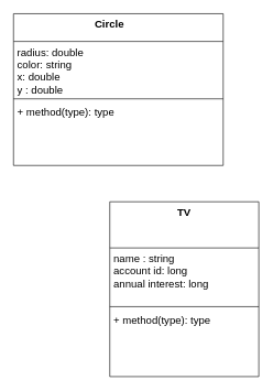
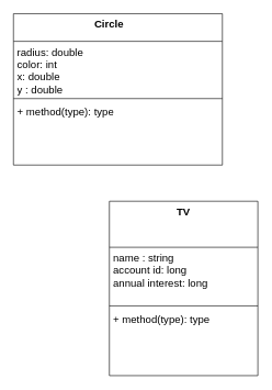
  <mxCell id="0" />
  <mxCell id="1" parent="0" />
  <mxCell id="2" value="Circle&amp;nbsp;&lt;span style=&quot;white-space: pre;&quot;&gt;&#09;&lt;/span&gt;" style="swimlane;fontStyle=1;align=center;verticalAlign=top;childLayout=stackLayout;horizontal=1;startSize=42;horizontalStack=0;resizeParent=1;resizeParentMax=0;resizeLast=0;collapsible=1;marginBottom=0;whiteSpace=wrap;html=1;fontSize=16;" vertex="1" parent="1"><mxGeometry x="20" y="20" width="318" height="230" as="geometry" /></mxCell>
- <mxCell id="3" value="radius: double&amp;nbsp;&lt;br&gt;color: string&amp;nbsp;&lt;br&gt;x: double&amp;nbsp;&lt;br&gt;y : double&amp;nbsp;" style="text;strokeColor=none;fillColor=none;align=left;verticalAlign=top;spacingLeft=4;spacingRight=4;overflow=hidden;rotatable=0;points=[[0,0.5],[1,0.5]];portConstraint=eastwest;whiteSpace=wrap;html=1;fontSize=16;" vertex="1" parent="2"><mxGeometry y="42" width="318" height="83" as="geometry" /></mxCell>
+ <mxCell id="3" value="radius: double&amp;nbsp;&lt;br&gt;color: int&amp;nbsp;&lt;br&gt;x: double&amp;nbsp;&lt;br&gt;y : double&amp;nbsp;" style="text;strokeColor=none;fillColor=none;align=left;verticalAlign=top;spacingLeft=4;spacingRight=4;overflow=hidden;rotatable=0;points=[[0,0.5],[1,0.5]];portConstraint=eastwest;whiteSpace=wrap;html=1;fontSize=16;" vertex="1" parent="2"><mxGeometry y="42" width="318" height="83" as="geometry" /></mxCell>
  <mxCell id="4" value="" style="line;strokeWidth=1;fillColor=none;align=left;verticalAlign=middle;spacingTop=-1;spacingLeft=3;spacingRight=3;rotatable=0;labelPosition=right;points=[];portConstraint=eastwest;strokeColor=inherit;fontSize=16;" vertex="1" parent="2"><mxGeometry y="125" width="318" height="8" as="geometry" /></mxCell>
  <mxCell id="5" value="+ method(type): type" style="text;strokeColor=none;fillColor=none;align=left;verticalAlign=top;spacingLeft=4;spacingRight=4;overflow=hidden;rotatable=0;points=[[0,0.5],[1,0.5]];portConstraint=eastwest;whiteSpace=wrap;html=1;fontSize=16;" vertex="1" parent="2"><mxGeometry y="133" width="318" height="97" as="geometry" /></mxCell>
  <mxCell id="6" value="TV" style="swimlane;fontStyle=1;align=center;verticalAlign=top;childLayout=stackLayout;horizontal=1;startSize=70;horizontalStack=0;resizeParent=1;resizeParentMax=0;resizeLast=0;collapsible=1;marginBottom=0;whiteSpace=wrap;html=1;fontSize=16;" vertex="1" parent="1"><mxGeometry x="166" y="305" width="226" height="265" as="geometry" /></mxCell>
  <mxCell id="7" value="name : string&amp;nbsp;&lt;br&gt;account id: long&lt;br&gt;annual interest: long" style="text;strokeColor=none;fillColor=none;align=left;verticalAlign=top;spacingLeft=4;spacingRight=4;overflow=hidden;rotatable=0;points=[[0,0.5],[1,0.5]];portConstraint=eastwest;whiteSpace=wrap;html=1;fontSize=16;" vertex="1" parent="6"><mxGeometry y="70" width="226" height="85" as="geometry" /></mxCell>
  <mxCell id="8" value="" style="line;strokeWidth=1;fillColor=none;align=left;verticalAlign=middle;spacingTop=-1;spacingLeft=3;spacingRight=3;rotatable=0;labelPosition=right;points=[];portConstraint=eastwest;strokeColor=inherit;fontSize=16;" vertex="1" parent="6"><mxGeometry y="155" width="226" height="8" as="geometry" /></mxCell>
  <mxCell id="9" value="+ method(type): type" style="text;strokeColor=none;fillColor=none;align=left;verticalAlign=top;spacingLeft=4;spacingRight=4;overflow=hidden;rotatable=0;points=[[0,0.5],[1,0.5]];portConstraint=eastwest;whiteSpace=wrap;html=1;fontSize=16;" vertex="1" parent="6"><mxGeometry y="163" width="226" height="102" as="geometry" /></mxCell>
  <mxCell id="10" style="edgeStyle=none;curved=1;rounded=0;orthogonalLoop=1;jettySize=auto;html=1;entryX=0;entryY=0.5;entryDx=0;entryDy=0;fontSize=12;startSize=8;endSize=8;" edge="1" parent="6" source="9" target="9"><mxGeometry relative="1" as="geometry" /></mxCell>
